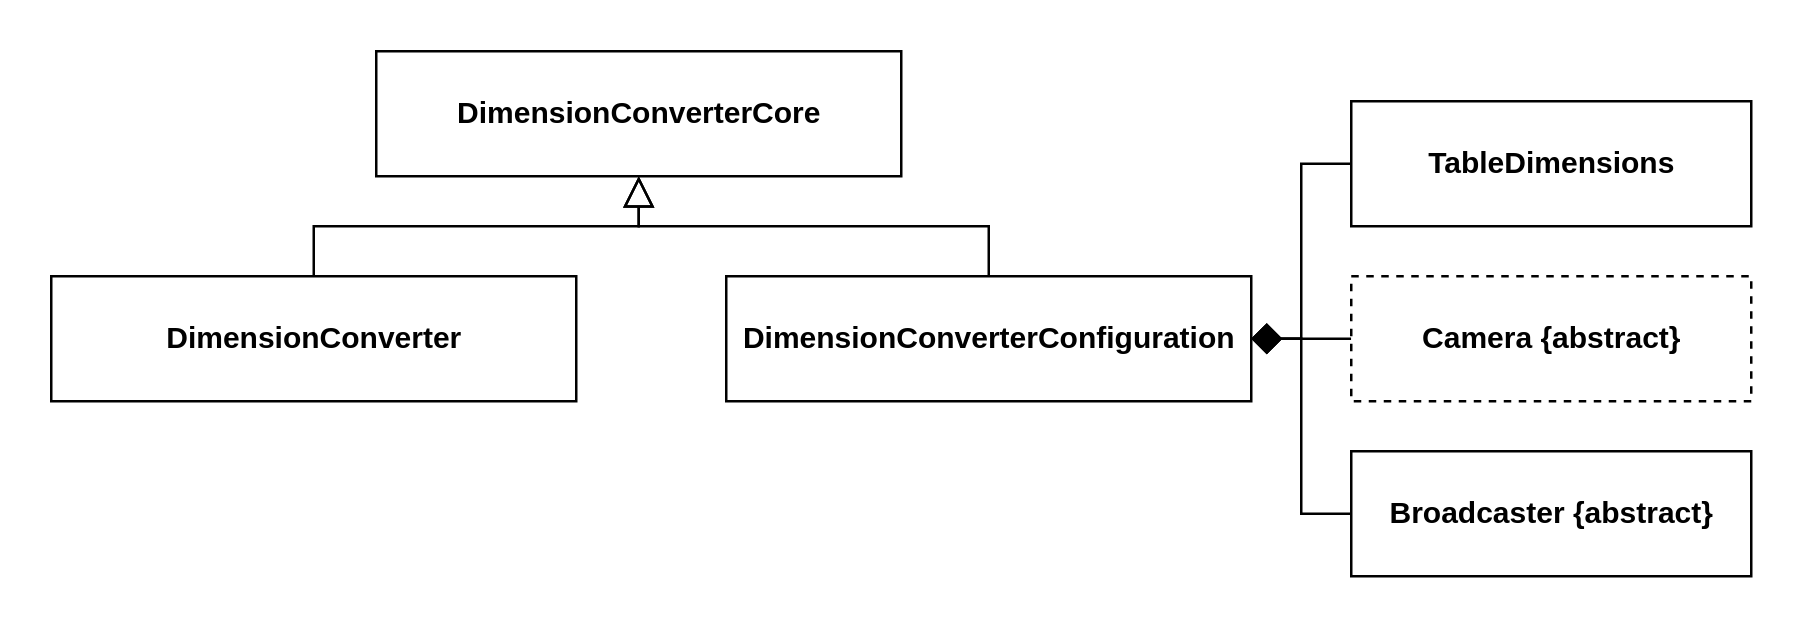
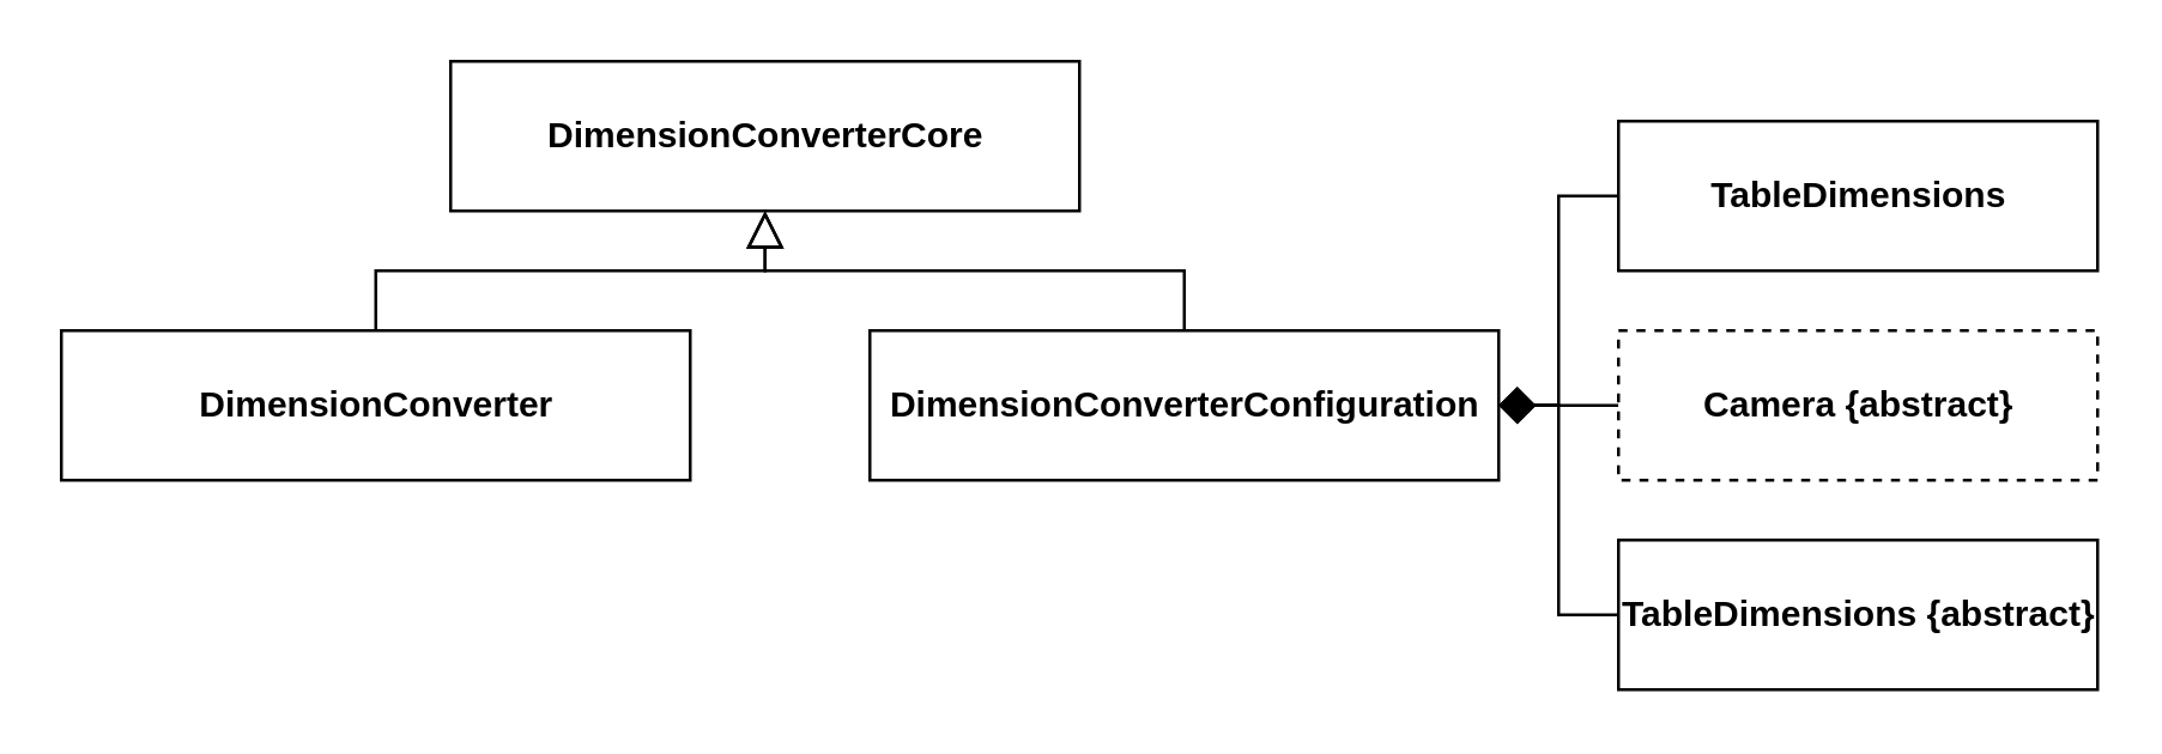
  <mxCell id="0" />
  <mxCell id="1" parent="0" />
  <mxCell id="2" style="edgeStyle=orthogonalEdgeStyle;rounded=0;orthogonalLoop=1;jettySize=auto;html=1;endArrow=block;endFill=0;endSize=10;" edge="1" parent="1" source="6" target="7"><mxGeometry relative="1" as="geometry" /></mxCell>
  <mxCell id="3" style="edgeStyle=orthogonalEdgeStyle;rounded=0;orthogonalLoop=1;jettySize=auto;html=1;entryX=0;entryY=0.5;entryDx=0;entryDy=0;endArrow=none;endFill=0;endSize=10;startArrow=diamond;startFill=1;startSize=10;" edge="1" parent="1" source="6" target="10"><mxGeometry relative="1" as="geometry" /></mxCell>
  <mxCell id="4" style="edgeStyle=orthogonalEdgeStyle;rounded=0;orthogonalLoop=1;jettySize=auto;html=1;startArrow=diamond;startFill=1;startSize=10;endArrow=none;endFill=0;endSize=10;" edge="1" parent="1" source="6" target="11"><mxGeometry relative="1" as="geometry" /></mxCell>
  <mxCell id="5" style="edgeStyle=orthogonalEdgeStyle;rounded=0;orthogonalLoop=1;jettySize=auto;html=1;entryX=0;entryY=0.5;entryDx=0;entryDy=0;startArrow=diamond;startFill=1;startSize=10;endArrow=none;endFill=0;endSize=10;" edge="1" parent="1" source="6" target="12"><mxGeometry relative="1" as="geometry" /></mxCell>
  <mxCell id="6" value="&lt;b&gt;DimensionConverterConfiguration&lt;/b&gt;" style="html=1;" vertex="1" parent="1"><mxGeometry x="290" y="110" width="210" height="50" as="geometry" /></mxCell>
  <mxCell id="7" value="&lt;b&gt;DimensionConverterCore&lt;/b&gt;" style="html=1;" vertex="1" parent="1"><mxGeometry x="150" y="20" width="210" height="50" as="geometry" /></mxCell>
  <mxCell id="8" style="edgeStyle=orthogonalEdgeStyle;rounded=0;orthogonalLoop=1;jettySize=auto;html=1;endSize=10;endArrow=block;endFill=0;" edge="1" parent="1" source="9" target="7"><mxGeometry relative="1" as="geometry" /></mxCell>
  <mxCell id="9" value="&lt;b&gt;DimensionConverter&lt;/b&gt;" style="html=1;" vertex="1" parent="1"><mxGeometry x="20" y="110" width="210" height="50" as="geometry" /></mxCell>
  <mxCell id="10" value="&lt;b&gt;TableDimensions&lt;/b&gt;" style="html=1;" vertex="1" parent="1"><mxGeometry x="540" y="40" width="160" height="50" as="geometry" /></mxCell>
  <mxCell id="11" value="&lt;span style=&quot;font-weight: 700&quot;&gt;Camera {abstract}&lt;/span&gt;" style="html=1;dashed=1;" vertex="1" parent="1"><mxGeometry x="540" y="110" width="160" height="50" as="geometry" /></mxCell>
- <mxCell id="12" value="&lt;span style=&quot;font-weight: 700&quot;&gt;Broadcaster {abstract}&lt;/span&gt;" style="html=1;" vertex="1" parent="1"><mxGeometry x="540" y="180" width="160" height="50" as="geometry" /></mxCell>
+ <mxCell id="12" value="&lt;span style=&quot;font-weight: 700&quot;&gt;TableDimensions {abstract}&lt;/span&gt;" style="html=1;" vertex="1" parent="1"><mxGeometry x="540" y="180" width="160" height="50" as="geometry" /></mxCell>
